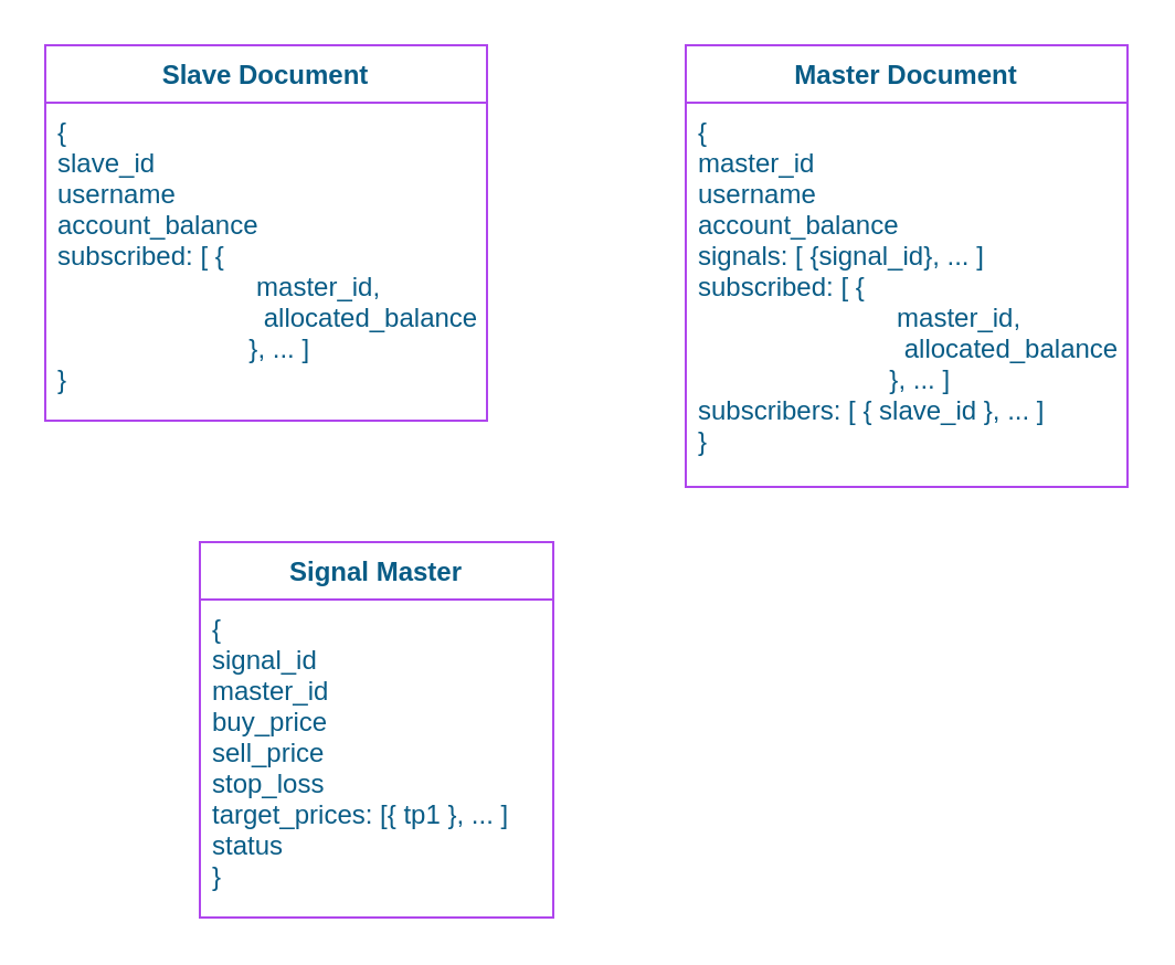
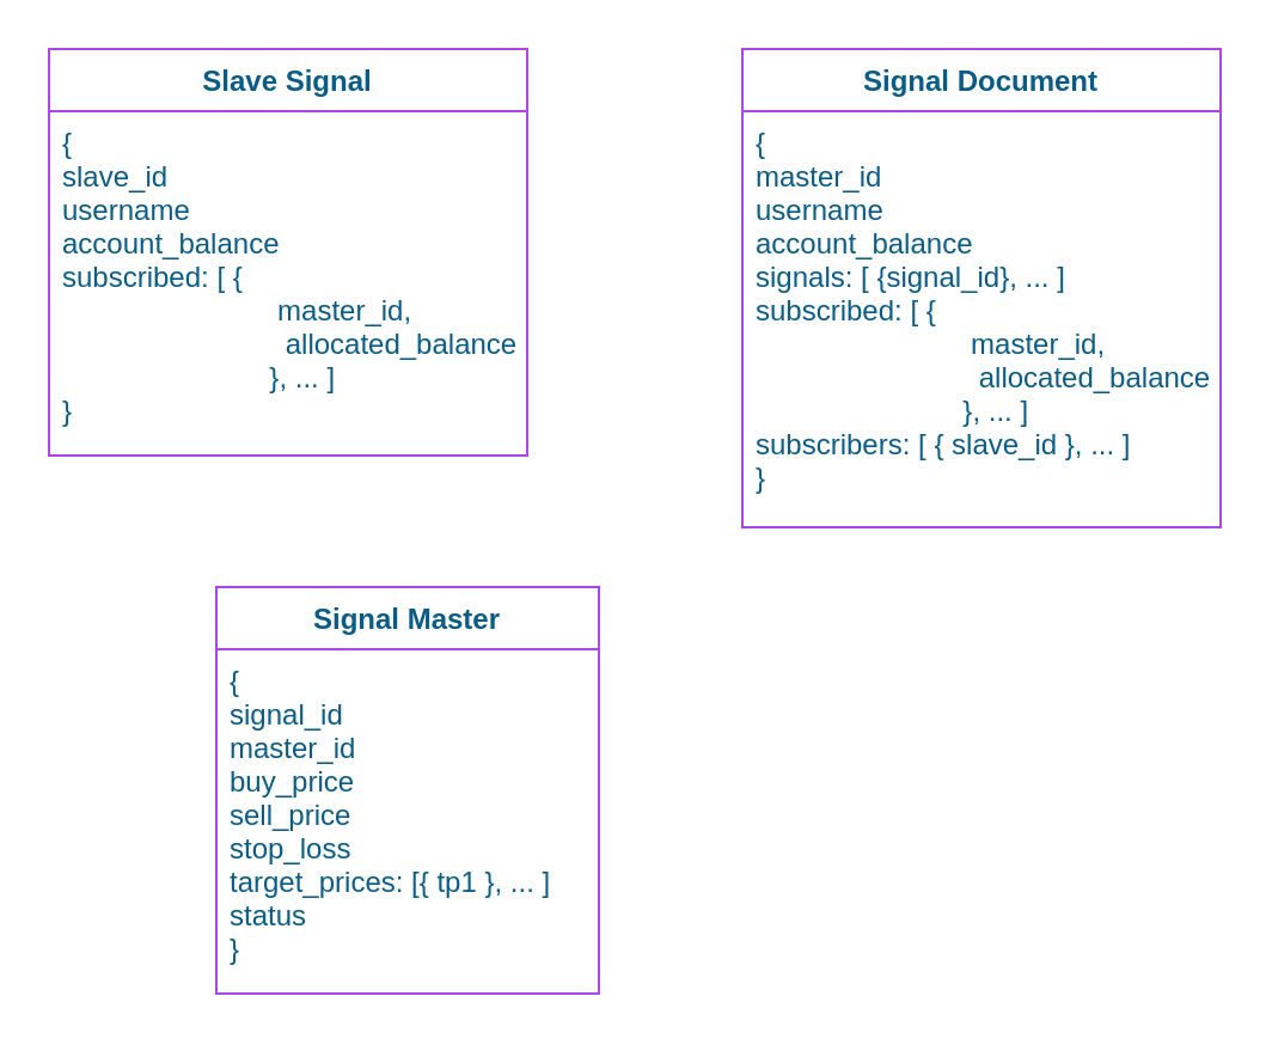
  <mxCell id="0" />
  <mxCell id="1" parent="0" />
- <mxCell id="2" value="Slave Document" style="swimlane;fontStyle=1;childLayout=stackLayout;horizontal=1;startSize=26;fillColor=none;horizontalStack=0;resizeParent=1;resizeParentMax=0;resizeLast=0;collapsible=1;marginBottom=0;rounded=0;sketch=0;strokeColor=#AF45ED;fontColor=#095C86;" vertex="1" parent="1"><mxGeometry x="20" y="20" width="200" height="170" as="geometry" /></mxCell>
+ <mxCell id="2" value="Slave Signal" style="swimlane;fontStyle=1;childLayout=stackLayout;horizontal=1;startSize=26;fillColor=none;horizontalStack=0;resizeParent=1;resizeParentMax=0;resizeLast=0;collapsible=1;marginBottom=0;rounded=0;sketch=0;strokeColor=#AF45ED;fontColor=#095C86;" vertex="1" parent="1"><mxGeometry x="20" y="20" width="200" height="170" as="geometry" /></mxCell>
  <mxCell id="3" value="{&#10;slave_id&#10;username&#10;account_balance&#10;subscribed: [ {&#10;                           master_id, &#10;                            allocated_balance&#10;                          }, ... ]&#10;}&#10;&#10; &#10;" style="text;strokeColor=none;fillColor=none;align=left;verticalAlign=top;spacingLeft=4;spacingRight=4;overflow=hidden;rotatable=0;points=[[0,0.5],[1,0.5]];portConstraint=eastwest;rounded=0;sketch=0;fontColor=#095C86;" vertex="1" parent="2"><mxGeometry y="26" width="200" height="144" as="geometry" /></mxCell>
- <mxCell id="4" value="Master Document" style="swimlane;fontStyle=1;childLayout=stackLayout;horizontal=1;startSize=26;fillColor=none;horizontalStack=0;resizeParent=1;resizeParentMax=0;resizeLast=0;collapsible=1;marginBottom=0;rounded=0;sketch=0;strokeColor=#AF45ED;fontColor=#095C86;" vertex="1" parent="1"><mxGeometry x="310" y="20" width="200" height="200" as="geometry" /></mxCell>
+ <mxCell id="4" value="Signal Document" style="swimlane;fontStyle=1;childLayout=stackLayout;horizontal=1;startSize=26;fillColor=none;horizontalStack=0;resizeParent=1;resizeParentMax=0;resizeLast=0;collapsible=1;marginBottom=0;rounded=0;sketch=0;strokeColor=#AF45ED;fontColor=#095C86;" vertex="1" parent="1"><mxGeometry x="310" y="20" width="200" height="200" as="geometry" /></mxCell>
  <mxCell id="5" value="{&#10;master_id&#10;username&#10;account_balance&#10;signals: [ {signal_id}, ... ]&#10;subscribed: [ {&#10;                           master_id, &#10;                            allocated_balance&#10;                          }, ... ]&#10;subscribers: [ { slave_id }, ... ]&#10;}&#10; &#10;" style="text;strokeColor=none;fillColor=none;align=left;verticalAlign=top;spacingLeft=4;spacingRight=4;overflow=hidden;rotatable=0;points=[[0,0.5],[1,0.5]];portConstraint=eastwest;rounded=0;sketch=0;fontColor=#095C86;" vertex="1" parent="4"><mxGeometry y="26" width="200" height="174" as="geometry" /></mxCell>
  <mxCell id="6" value="Signal Master" style="swimlane;fontStyle=1;childLayout=stackLayout;horizontal=1;startSize=26;fillColor=none;horizontalStack=0;resizeParent=1;resizeParentMax=0;resizeLast=0;collapsible=1;marginBottom=0;rounded=0;sketch=0;strokeColor=#AF45ED;fontColor=#095C86;" vertex="1" parent="1"><mxGeometry x="90" y="245" width="160" height="170" as="geometry" /></mxCell>
  <mxCell id="7" value="{&#10;signal_id&#10;master_id&#10;buy_price&#10;sell_price&#10;stop_loss&#10;target_prices: [{ tp1 }, ... ]&#10;status&#10;}&#10;&#10; &#10;" style="text;strokeColor=none;fillColor=none;align=left;verticalAlign=top;spacingLeft=4;spacingRight=4;overflow=hidden;rotatable=0;points=[[0,0.5],[1,0.5]];portConstraint=eastwest;rounded=0;sketch=0;fontColor=#095C86;" vertex="1" parent="6"><mxGeometry y="26" width="160" height="144" as="geometry" /></mxCell>
